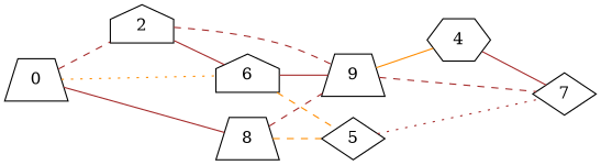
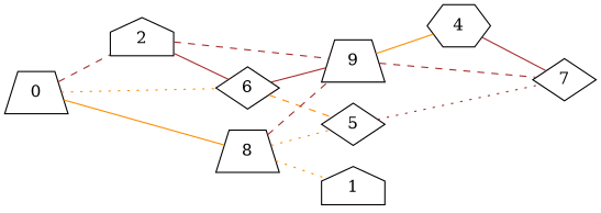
  graph {
    rankdir=LR
    node [shape=trapezium]
    edge [color=brown style=dashed]
    0
    2 [shape=house]
-   6 [shape=house]
+   6 [shape=diamond]
    8
    9
    5 [shape=diamond]
+   1 [shape=house]
    4 [shape=hexagon]
    7 [shape=diamond]
    0 -- 2
    0 -- 6 [color=darkorange style=dotted]
-   0 -- 8 [style=solid]
+   0 -- 8 [color=darkorange style=solid]
    2 -- 6 [style=solid]
    2 -- 9
    6 -- 9 [style=solid]
    6 -- 5 [color=darkorange]
    8 -- 9
-   8 -- 5 [color=darkorange]
+   8 -- 5 [color=darkorange style=dotted]
+   8 -- 1 [color=darkorange style=dotted]
    9 -- 4 [color=darkorange style=solid]
    9 -- 7
    5 -- 7 [style=dotted]
    4 -- 7 [style=solid]
  }
